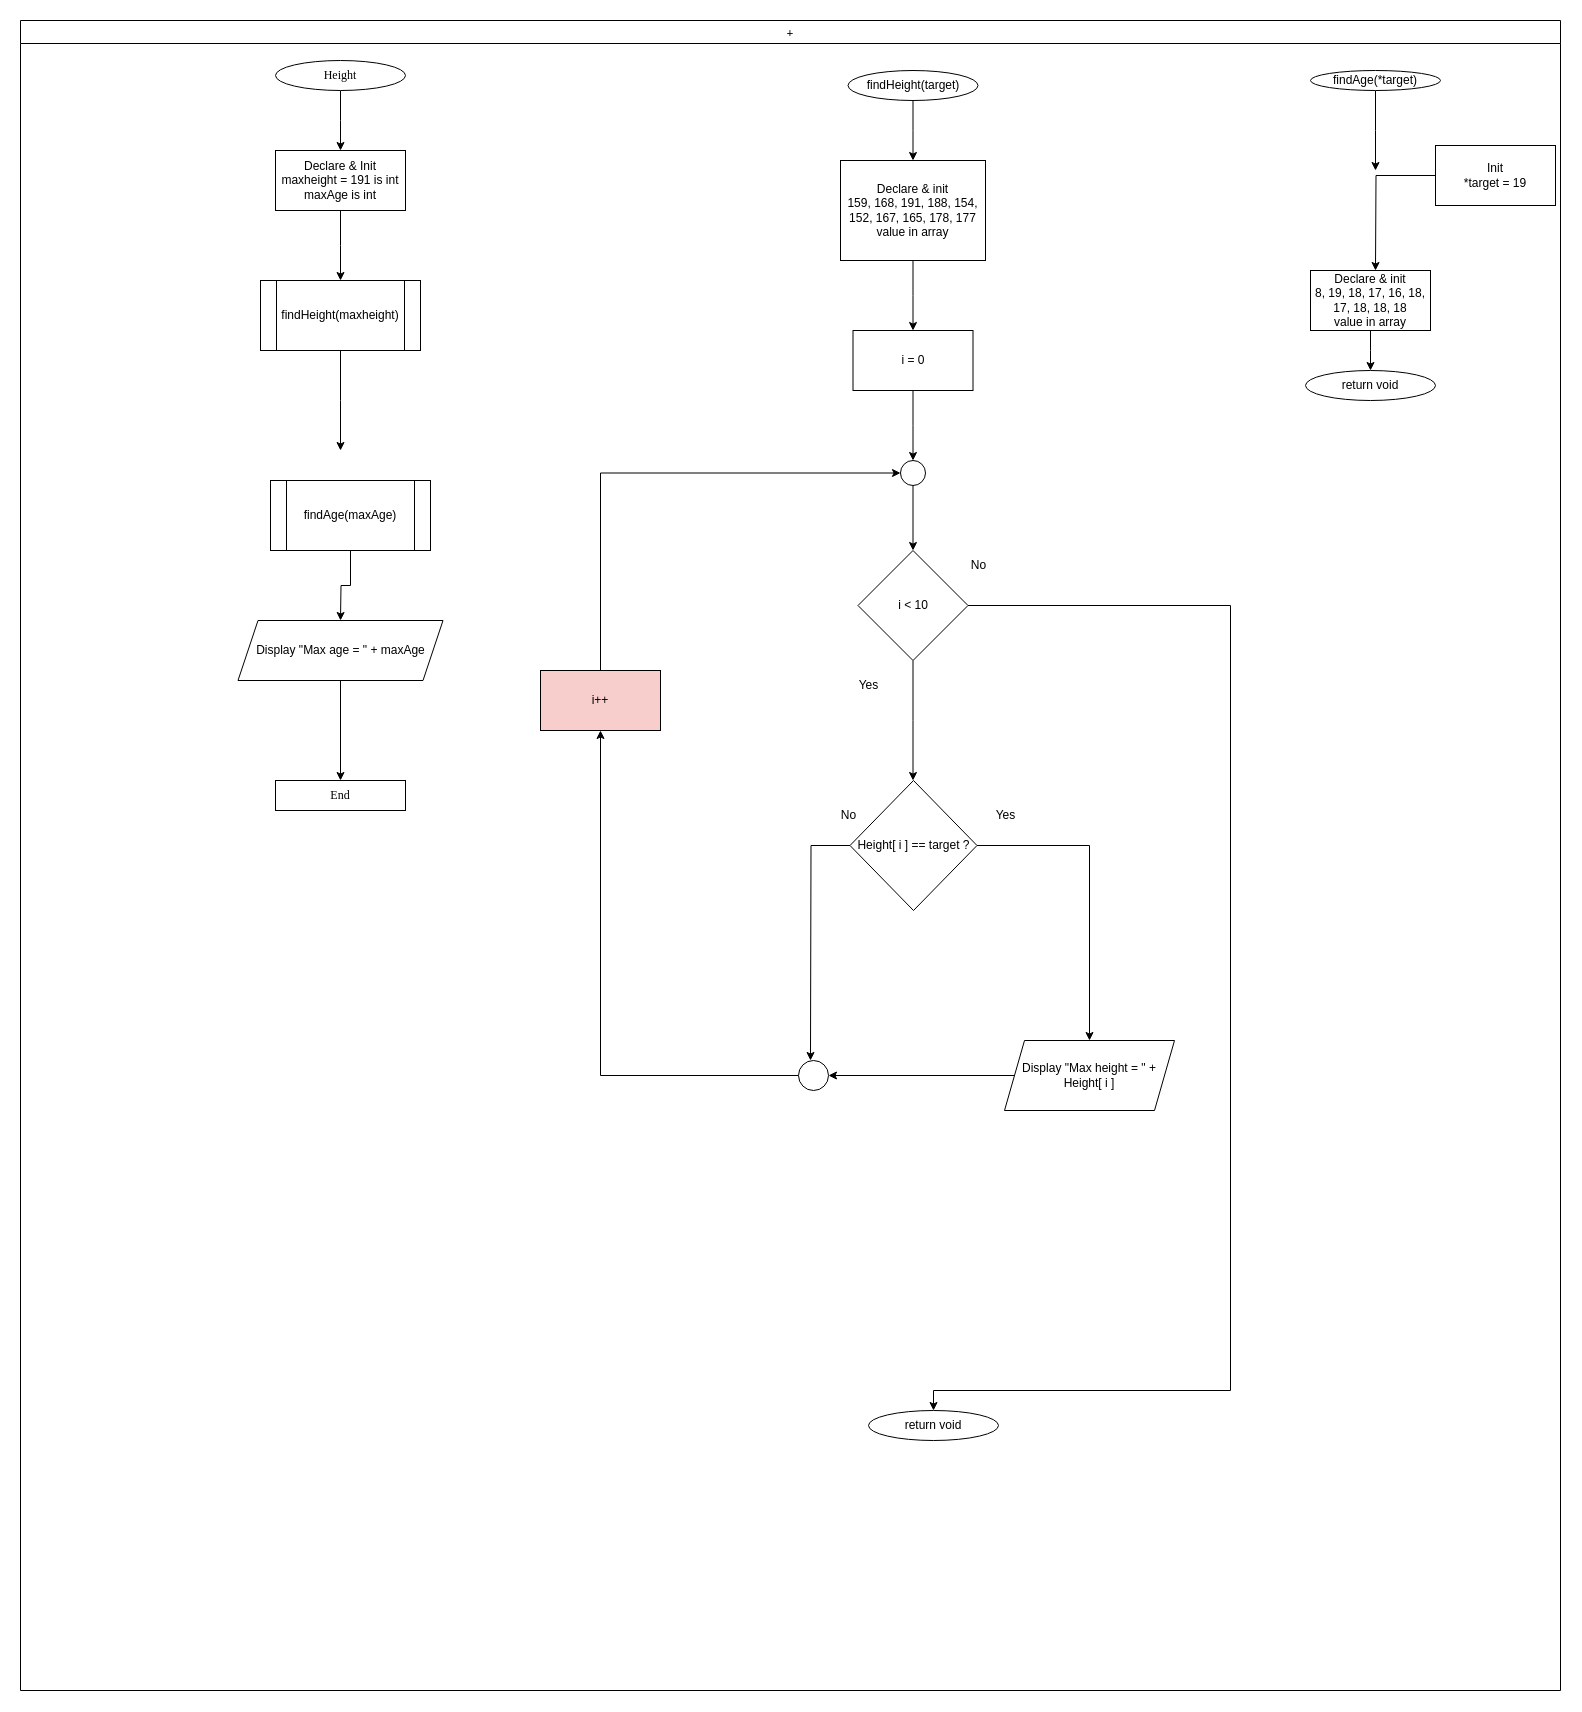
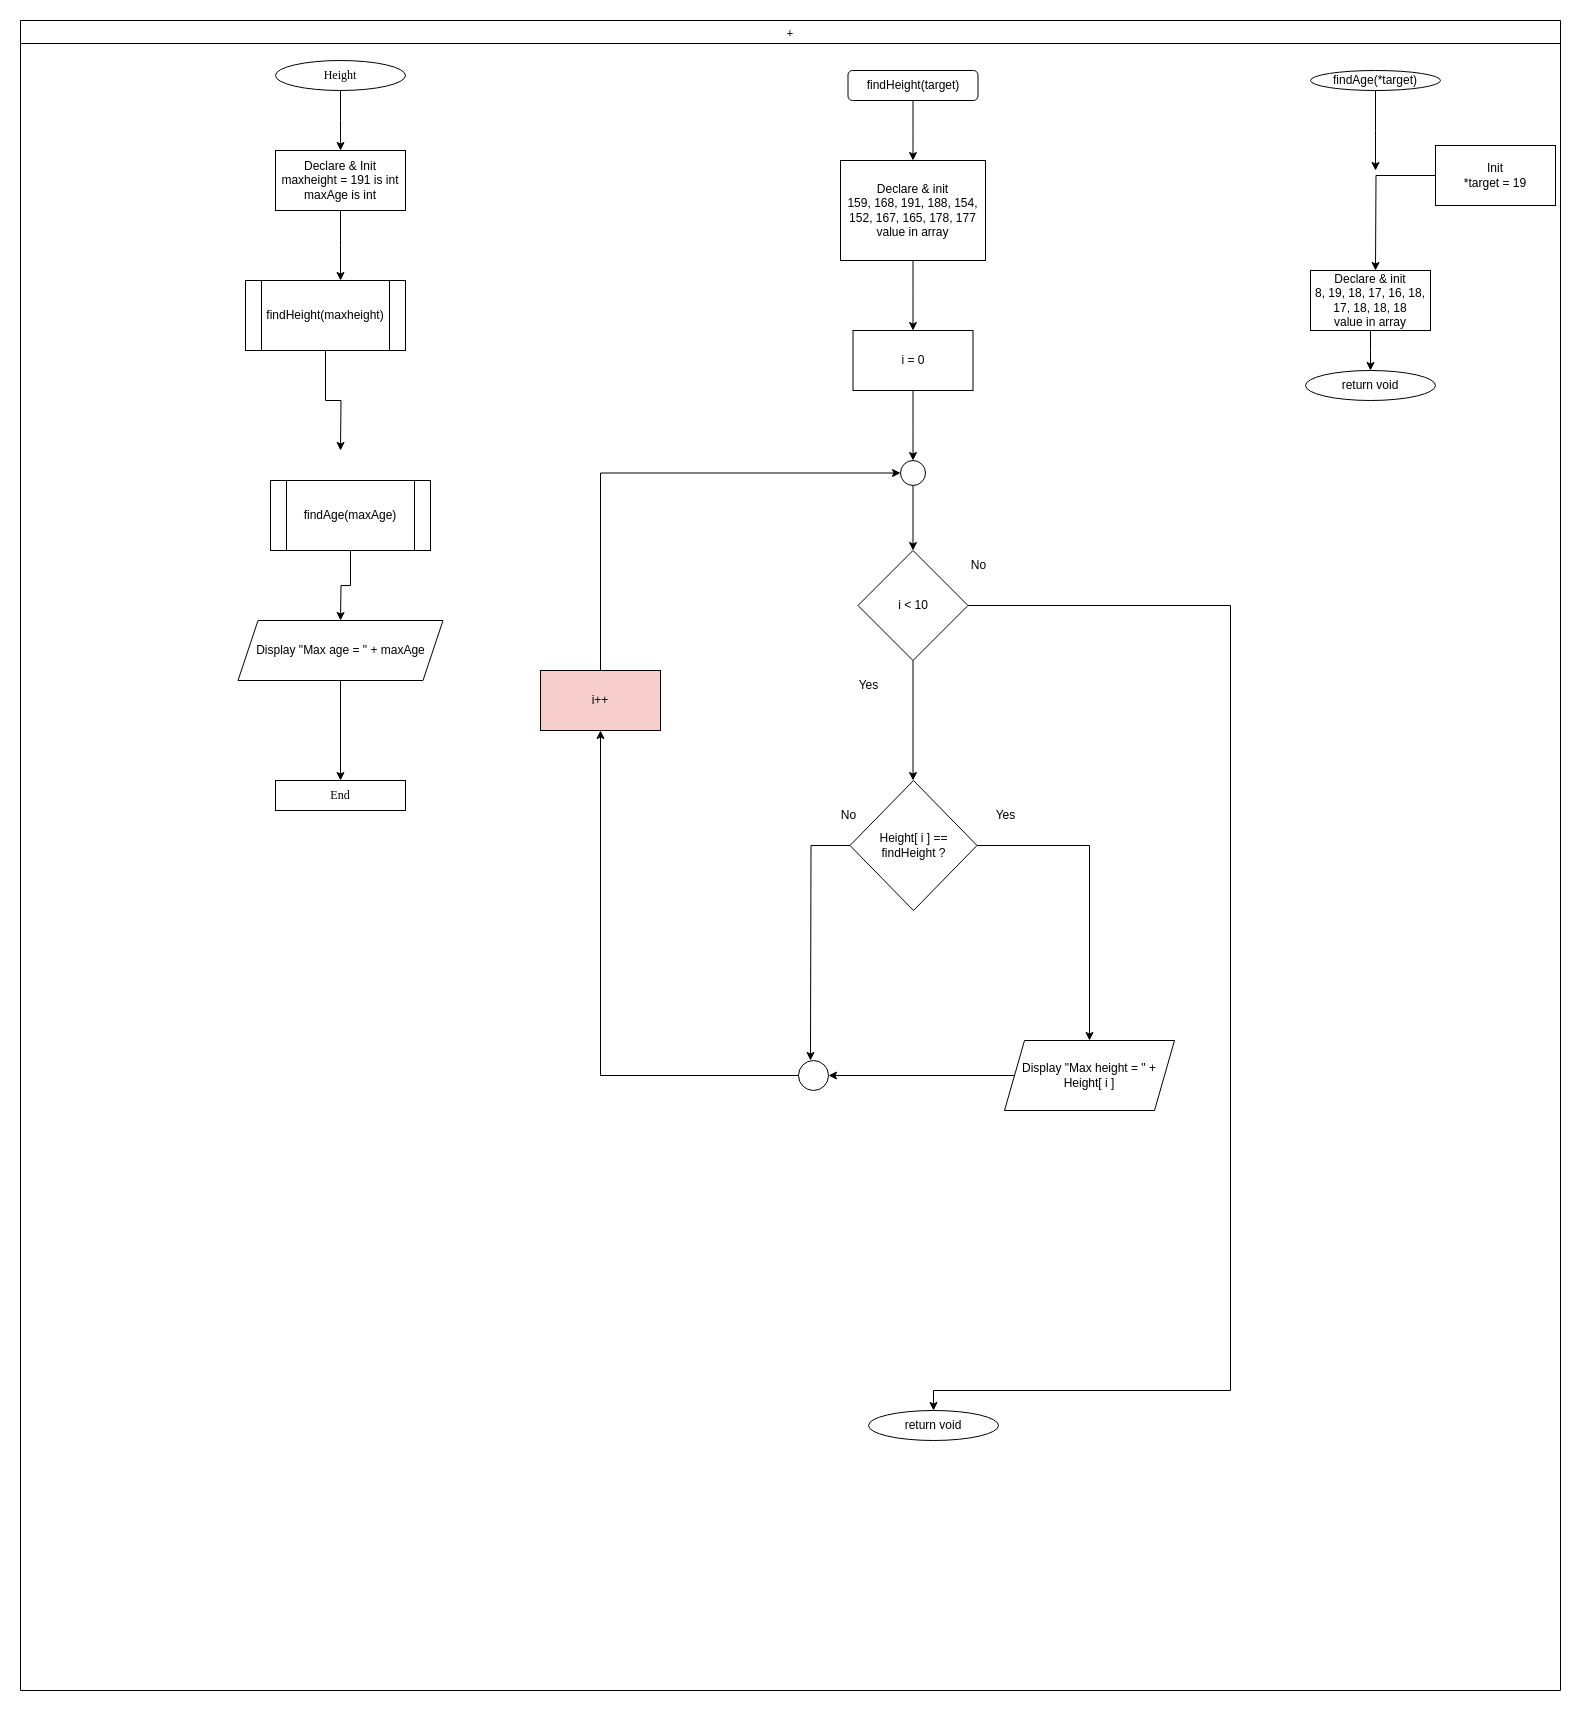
  <mxCell id="0" />
  <mxCell id="1" parent="0" />
  <mxCell id="2" value="+" style="swimlane;fontFamily=Sarabun;fontSource=https%3A%2F%2Ffonts.googleapis.com%2Fcss%3Ffamily%3DSarabun;" parent="1" vertex="1"><mxGeometry x="20" y="20" width="1540" height="1670" as="geometry" /></mxCell>
  <mxCell id="3" style="edgeStyle=orthogonalEdgeStyle;rounded=0;orthogonalLoop=1;jettySize=auto;html=1;" parent="2" source="4" edge="1"><mxGeometry relative="1" as="geometry"><mxPoint x="320" y="130" as="targetPoint" /></mxGeometry></mxCell>
  <mxCell id="4" value="&lt;font data-font-src=&quot;https://fonts.googleapis.com/css?family=Sarabun&quot; face=&quot;Sarabun&quot;&gt;Height&lt;/font&gt;" style="ellipse;whiteSpace=wrap;html=1;" parent="2" vertex="1"><mxGeometry x="255" y="40" width="130" height="30" as="geometry" /></mxCell>
  <mxCell id="5" style="edgeStyle=orthogonalEdgeStyle;rounded=0;orthogonalLoop=1;jettySize=auto;html=1;" edge="1" parent="2" source="6"><mxGeometry relative="1" as="geometry"><mxPoint x="320" y="260" as="targetPoint" /></mxGeometry></mxCell>
  <mxCell id="6" value="Declare &amp;amp; Init&lt;div&gt;maxheight = 191 is int&lt;/div&gt;&lt;div&gt;maxAge is int&lt;/div&gt;" style="rounded=0;whiteSpace=wrap;html=1;" vertex="1" parent="2"><mxGeometry x="255" y="130" width="130" height="60" as="geometry" /></mxCell>
  <mxCell id="7" style="edgeStyle=orthogonalEdgeStyle;rounded=0;orthogonalLoop=1;jettySize=auto;html=1;" edge="1" parent="2" source="8"><mxGeometry relative="1" as="geometry"><mxPoint x="320" y="430" as="targetPoint" /></mxGeometry></mxCell>
- <mxCell id="8" value="findHeight(maxheight)" style="shape=process;whiteSpace=wrap;html=1;backgroundOutline=1;" vertex="1" parent="2"><mxGeometry x="240" y="260" width="160" height="70" as="geometry" /></mxCell>
+ <mxCell id="8" value="findHeight(maxheight)" style="shape=process;whiteSpace=wrap;html=1;backgroundOutline=1;" vertex="1" parent="2"><mxGeometry x="225" y="260" width="160" height="70" as="geometry" /></mxCell>
  <mxCell id="9" style="edgeStyle=orthogonalEdgeStyle;rounded=0;orthogonalLoop=1;jettySize=auto;html=1;" edge="1" parent="2" source="10"><mxGeometry relative="1" as="geometry"><mxPoint x="892.5" y="140" as="targetPoint" /></mxGeometry></mxCell>
- <mxCell id="10" value="findHeight(target)" style="ellipse;whiteSpace=wrap;html=1;" vertex="1" parent="2"><mxGeometry x="827.5" y="50" width="130" height="30" as="geometry" /></mxCell>
+ <mxCell id="10" value="findHeight(target)" style="whiteSpace=wrap;html=1;rounded=1;" vertex="1" parent="2"><mxGeometry x="827.5" y="50" width="130" height="30" as="geometry" /></mxCell>
  <mxCell id="11" style="edgeStyle=orthogonalEdgeStyle;rounded=0;orthogonalLoop=1;jettySize=auto;html=1;" edge="1" parent="2" source="12"><mxGeometry relative="1" as="geometry"><mxPoint x="892.5" y="310" as="targetPoint" /></mxGeometry></mxCell>
  <mxCell id="12" value="&lt;div&gt;Declare &amp;amp; init&lt;/div&gt;159, 168, 191, 188, 154, 152, 167, 165, 178, 177&lt;div&gt;value in array&lt;/div&gt;" style="rounded=0;whiteSpace=wrap;html=1;" vertex="1" parent="2"><mxGeometry x="820" y="140" width="145" height="100" as="geometry" /></mxCell>
  <mxCell id="13" style="edgeStyle=orthogonalEdgeStyle;rounded=0;orthogonalLoop=1;jettySize=auto;html=1;" edge="1" parent="2" source="14"><mxGeometry relative="1" as="geometry"><mxPoint x="892.5" y="440.0" as="targetPoint" /></mxGeometry></mxCell>
  <mxCell id="14" value="i = 0" style="rounded=0;whiteSpace=wrap;html=1;" vertex="1" parent="2"><mxGeometry x="832.5" y="310" width="120" height="60" as="geometry" /></mxCell>
  <mxCell id="15" style="edgeStyle=orthogonalEdgeStyle;rounded=0;orthogonalLoop=1;jettySize=auto;html=1;" edge="1" parent="2" source="16"><mxGeometry relative="1" as="geometry"><mxPoint x="892.5" y="530.0" as="targetPoint" /></mxGeometry></mxCell>
  <mxCell id="16" value="" style="ellipse;whiteSpace=wrap;html=1;aspect=fixed;" vertex="1" parent="2"><mxGeometry x="880" y="440" width="25" height="25" as="geometry" /></mxCell>
  <mxCell id="17" style="edgeStyle=orthogonalEdgeStyle;rounded=0;orthogonalLoop=1;jettySize=auto;html=1;" edge="1" parent="2" source="19"><mxGeometry relative="1" as="geometry"><mxPoint x="892.5" y="760.0" as="targetPoint" /></mxGeometry></mxCell>
  <mxCell id="18" style="edgeStyle=orthogonalEdgeStyle;rounded=0;orthogonalLoop=1;jettySize=auto;html=1;entryX=0.5;entryY=0;entryDx=0;entryDy=0;" edge="1" parent="2" source="19" target="27"><mxGeometry relative="1" as="geometry"><Array as="points"><mxPoint x="1210" y="585" /><mxPoint x="1210" y="1370" /><mxPoint x="913" y="1370" /></Array></mxGeometry></mxCell>
  <mxCell id="19" value="i &amp;lt; 10" style="rhombus;whiteSpace=wrap;html=1;" vertex="1" parent="2"><mxGeometry x="837.5" y="530" width="110" height="110" as="geometry" /></mxCell>
  <mxCell id="20" value="Yes" style="text;html=1;align=center;verticalAlign=middle;resizable=0;points=[];autosize=1;strokeColor=none;fillColor=none;" vertex="1" parent="2"><mxGeometry x="827.5" y="650" width="40" height="30" as="geometry" /></mxCell>
  <mxCell id="21" value="No" style="text;html=1;align=center;verticalAlign=middle;resizable=0;points=[];autosize=1;strokeColor=none;fillColor=none;" vertex="1" parent="2"><mxGeometry x="938" y="530" width="40" height="30" as="geometry" /></mxCell>
  <mxCell id="22" style="edgeStyle=orthogonalEdgeStyle;rounded=0;orthogonalLoop=1;jettySize=auto;html=1;entryX=0.5;entryY=0;entryDx=0;entryDy=0;" edge="1" parent="2" source="24" target="26"><mxGeometry relative="1" as="geometry" /></mxCell>
  <mxCell id="23" style="edgeStyle=orthogonalEdgeStyle;rounded=0;orthogonalLoop=1;jettySize=auto;html=1;" edge="1" parent="2" source="24"><mxGeometry relative="1" as="geometry"><mxPoint x="790" y="1040" as="targetPoint" /></mxGeometry></mxCell>
- <mxCell id="24" value="Height[ i ] == target ?" style="rhombus;whiteSpace=wrap;html=1;" vertex="1" parent="2"><mxGeometry x="829.5" y="760" width="127" height="130" as="geometry" /></mxCell>
+ <mxCell id="24" value="Height[ i ] == findHeight ?" style="rhombus;whiteSpace=wrap;html=1;" vertex="1" parent="2"><mxGeometry x="829.5" y="760" width="127" height="130" as="geometry" /></mxCell>
  <mxCell id="25" style="edgeStyle=orthogonalEdgeStyle;rounded=0;orthogonalLoop=1;jettySize=auto;html=1;" edge="1" parent="2" source="41" target="29"><mxGeometry relative="1" as="geometry" /></mxCell>
  <mxCell id="26" value="Display &quot;Max height = &quot; + Height[ i ]" style="shape=parallelogram;perimeter=parallelogramPerimeter;whiteSpace=wrap;html=1;fixedSize=1;" vertex="1" parent="2"><mxGeometry x="984" y="1020" width="170" height="70" as="geometry" /></mxCell>
  <mxCell id="27" value="return void" style="ellipse;whiteSpace=wrap;html=1;" vertex="1" parent="2"><mxGeometry x="848" y="1390" width="130" height="30" as="geometry" /></mxCell>
  <mxCell id="28" style="edgeStyle=orthogonalEdgeStyle;rounded=0;orthogonalLoop=1;jettySize=auto;html=1;entryX=0;entryY=0.5;entryDx=0;entryDy=0;" edge="1" parent="2" source="29" target="16"><mxGeometry relative="1" as="geometry"><Array as="points"><mxPoint x="580" y="453" /></Array></mxGeometry></mxCell>
  <mxCell id="29" value="i++" style="rounded=0;whiteSpace=wrap;html=1;fillColor=#f8cecc;" vertex="1" parent="2"><mxGeometry x="520" y="650" width="120" height="60" as="geometry" /></mxCell>
  <mxCell id="30" style="edgeStyle=orthogonalEdgeStyle;rounded=0;orthogonalLoop=1;jettySize=auto;html=1;" edge="1" parent="2" source="31"><mxGeometry relative="1" as="geometry"><mxPoint x="320" y="600" as="targetPoint" /></mxGeometry></mxCell>
  <mxCell id="31" value="findAge(maxAge)" style="shape=process;whiteSpace=wrap;html=1;backgroundOutline=1;" vertex="1" parent="2"><mxGeometry x="250" y="460" width="160" height="70" as="geometry" /></mxCell>
  <mxCell id="32" style="edgeStyle=orthogonalEdgeStyle;rounded=0;orthogonalLoop=1;jettySize=auto;html=1;" edge="1" parent="2" source="33"><mxGeometry relative="1" as="geometry"><mxPoint x="1355" y="150" as="targetPoint" /></mxGeometry></mxCell>
  <mxCell id="33" value="findAge(*target)" style="ellipse;whiteSpace=wrap;html=1;" vertex="1" parent="2"><mxGeometry x="1290" y="50" width="130" height="20" as="geometry" /></mxCell>
  <mxCell id="34" style="edgeStyle=orthogonalEdgeStyle;rounded=0;orthogonalLoop=1;jettySize=auto;html=1;" edge="1" parent="2" source="35"><mxGeometry relative="1" as="geometry"><mxPoint x="1355" y="250" as="targetPoint" /></mxGeometry></mxCell>
  <mxCell id="35" value="Init&lt;div&gt;*target = 19&lt;/div&gt;" style="rounded=0;whiteSpace=wrap;html=1;" vertex="1" parent="2"><mxGeometry x="1415" y="125" width="120" height="60" as="geometry" /></mxCell>
  <mxCell id="36" style="edgeStyle=orthogonalEdgeStyle;rounded=0;orthogonalLoop=1;jettySize=auto;html=1;" edge="1" parent="2" source="37"><mxGeometry relative="1" as="geometry"><mxPoint x="1350" y="350" as="targetPoint" /></mxGeometry></mxCell>
  <mxCell id="37" value="Declare &amp;amp; init&lt;div&gt;8, 19, 18, 17, 16, 18, 17, 18, 18, 18&lt;/div&gt;&lt;div&gt;value in array&lt;/div&gt;" style="rounded=0;whiteSpace=wrap;html=1;" vertex="1" parent="2"><mxGeometry x="1290" y="250" width="120" height="60" as="geometry" /></mxCell>
  <mxCell id="38" value="return void" style="ellipse;whiteSpace=wrap;html=1;" vertex="1" parent="2"><mxGeometry x="1285" y="350" width="130" height="30" as="geometry" /></mxCell>
  <mxCell id="39" value="Yes" style="text;html=1;align=center;verticalAlign=middle;resizable=0;points=[];autosize=1;strokeColor=none;fillColor=none;" vertex="1" parent="2"><mxGeometry x="965" y="780" width="40" height="30" as="geometry" /></mxCell>
  <mxCell id="40" value="No" style="text;html=1;align=center;verticalAlign=middle;resizable=0;points=[];autosize=1;strokeColor=none;fillColor=none;" vertex="1" parent="2"><mxGeometry x="808" y="780" width="40" height="30" as="geometry" /></mxCell>
  <mxCell id="41" value="" style="ellipse;whiteSpace=wrap;html=1;aspect=fixed;" vertex="1" parent="2"><mxGeometry x="778" y="1040" width="30" height="30" as="geometry" /></mxCell>
  <mxCell id="42" value="" style="edgeStyle=orthogonalEdgeStyle;rounded=0;orthogonalLoop=1;jettySize=auto;html=1;" edge="1" parent="2" source="26" target="41"><mxGeometry relative="1" as="geometry"><mxPoint x="254" y="1105" as="sourcePoint" /><mxPoint x="-160" y="770" as="targetPoint" /></mxGeometry></mxCell>
  <mxCell id="43" value="&lt;font data-font-src=&quot;https://fonts.googleapis.com/css?family=Sarabun&quot; face=&quot;Sarabun&quot;&gt;End&lt;/font&gt;" style="whiteSpace=wrap;html=1;rounded=0;" vertex="1" parent="2"><mxGeometry x="255" y="760" width="130" height="30" as="geometry" /></mxCell>
  <mxCell id="44" style="edgeStyle=orthogonalEdgeStyle;rounded=0;orthogonalLoop=1;jettySize=auto;html=1;entryX=0.5;entryY=0;entryDx=0;entryDy=0;" edge="1" parent="2" source="45" target="43"><mxGeometry relative="1" as="geometry" /></mxCell>
  <mxCell id="45" value="Display &quot;Max age = &quot; + maxAge" style="shape=parallelogram;perimeter=parallelogramPerimeter;whiteSpace=wrap;html=1;fixedSize=1;" vertex="1" parent="2"><mxGeometry x="217.5" y="600" width="205" height="60" as="geometry" /></mxCell>
